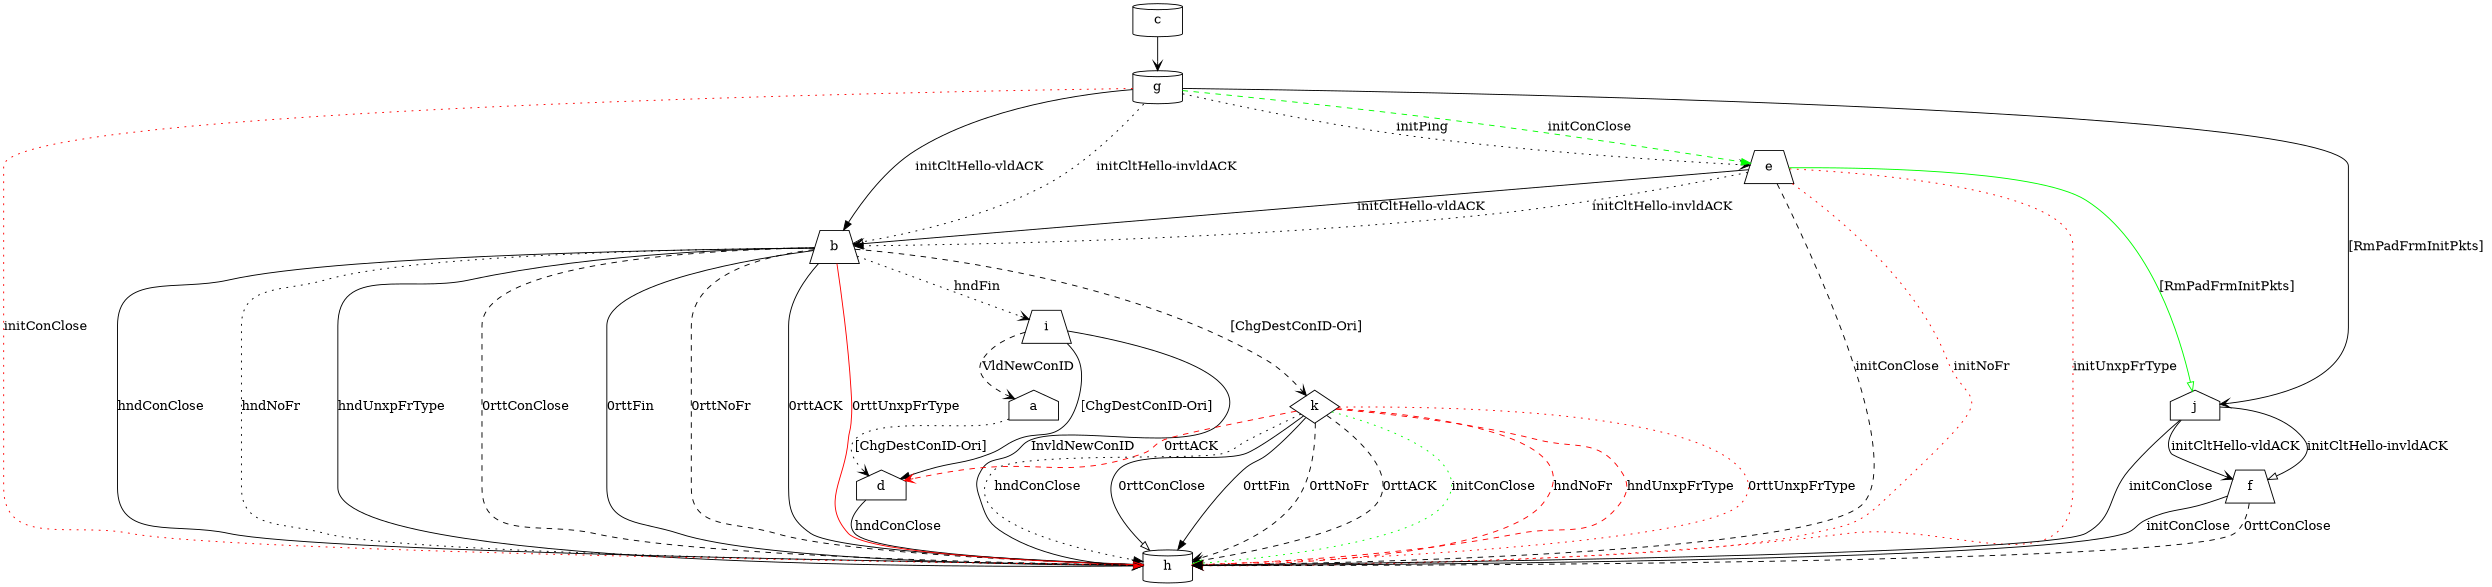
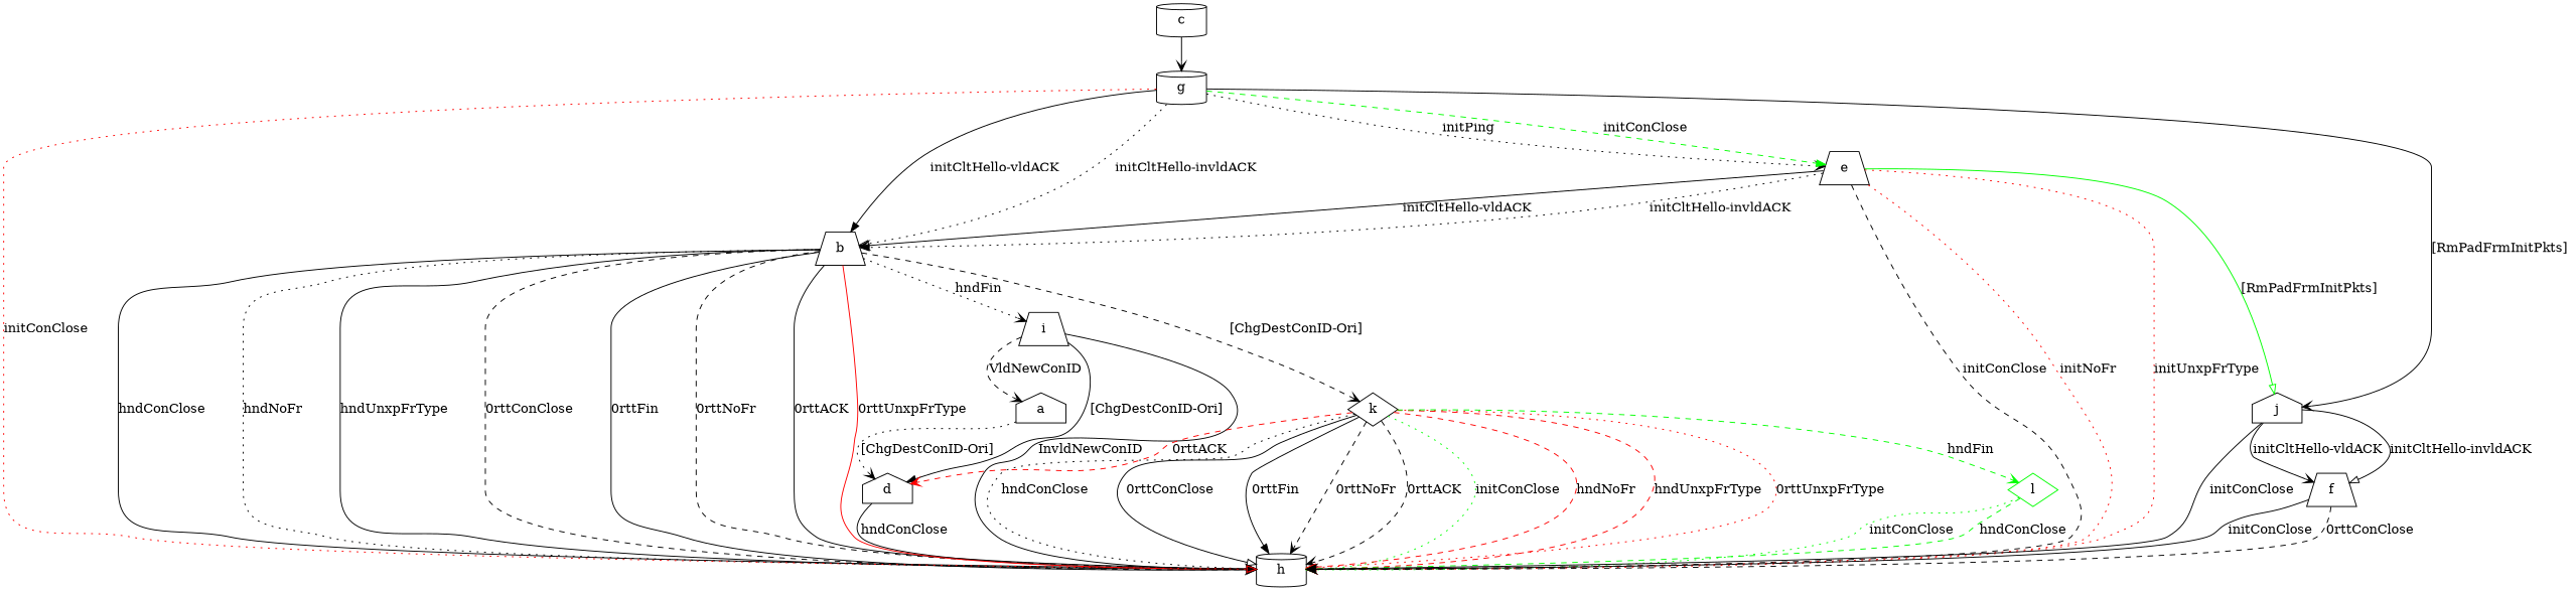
  digraph {
    node [shape=trapezium]
    edge [arrowhead=vee style=solid]
    a [shape=house]
    d [shape=house]
    h [shape=cylinder]
    b
    i
    k [shape=diamond]
+   l [color=green shape=diamond]
    c [shape=cylinder]
    g [shape=cylinder]
    e
    j [shape=house]
    f
    a -> d [label="[ChgDestConID-Ori] " style=dotted]
    d -> h [arrowhead=normal label="hndConClose "]
    b -> h [label="hndConClose "]
    b -> h [arrowhead=onormal label="hndNoFr " style=dotted]
    b -> h [arrowhead=normal label="hndUnxpFrType "]
    b -> h [arrowhead=normal label="0rttConClose " style=dashed]
    b -> h [label="0rttFin "]
    b -> h [label="0rttNoFr " style=dashed]
    b -> h [arrowhead=onormal label="0rttACK "]
    b -> h [arrowhead=normal color=red label="0rttUnxpFrType "]
    b -> i [label="hndFin " style=dotted]
    b -> k [label="[ChgDestConID-Ori] " style=dashed]
    i -> a [label="VldNewConID " style=dashed]
    i -> d [arrowhead=normal label="[ChgDestConID-Ori] "]
    i -> h [arrowhead=onormal label="InvldNewConID "]
    k -> d [color=red label="0rttACK " style=dashed]
    k -> h [arrowhead=normal label="hndConClose " style=dotted]
    k -> h [arrowhead=onormal label="0rttConClose "]
    k -> h [arrowhead=normal label="0rttFin "]
    k -> h [label="0rttNoFr " style=dashed]
    k -> h [label="0rttACK " style=dashed]
    k -> h [arrowhead=normal color=green label="initConClose " style=dotted]
    k -> h [arrowhead=onormal color=red label="hndNoFr " style=dashed]
    k -> h [arrowhead=normal color=red label="hndUnxpFrType " style=dashed]
    k -> h [arrowhead=normal color=red label="0rttUnxpFrType " style=dotted]
+   k -> l [color=green label="hndFin " style=dashed]
+   l -> h [arrowhead=normal color=green label="initConClose " style=dotted]
+   l -> h [arrowhead=onormal color=green label="hndConClose " style=dashed]
    c -> g
    g -> h [arrowhead=onormal color=red label="initConClose " style=dotted]
    g -> b [arrowhead=normal label="initCltHello-vldACK "]
    g -> b [arrowhead=onormal label="initCltHello-invldACK " style=dotted]
    g -> e [label="initPing " style=dotted]
    g -> e [arrowhead=normal color=green label="initConClose " style=dashed]
    g -> j [label="[RmPadFrmInitPkts] "]
    e -> h [arrowhead=onormal label="initConClose " style=dashed]
    e -> h [color=red label="initNoFr " style=dotted]
    e -> h [arrowhead=onormal color=red label="initUnxpFrType " style=dotted]
    e -> b [label="initCltHello-vldACK "]
    e -> b [arrowhead=normal label="initCltHello-invldACK " style=dotted]
    e -> j [arrowhead=onormal color=green label="[RmPadFrmInitPkts] "]
    j -> h [label="initConClose "]
    j -> f [label="initCltHello-vldACK "]
    j -> f [arrowhead=onormal label="initCltHello-invldACK "]
    f -> h [label="initConClose "]
    f -> h [arrowhead=normal label="0rttConClose " style=dashed]
  }
